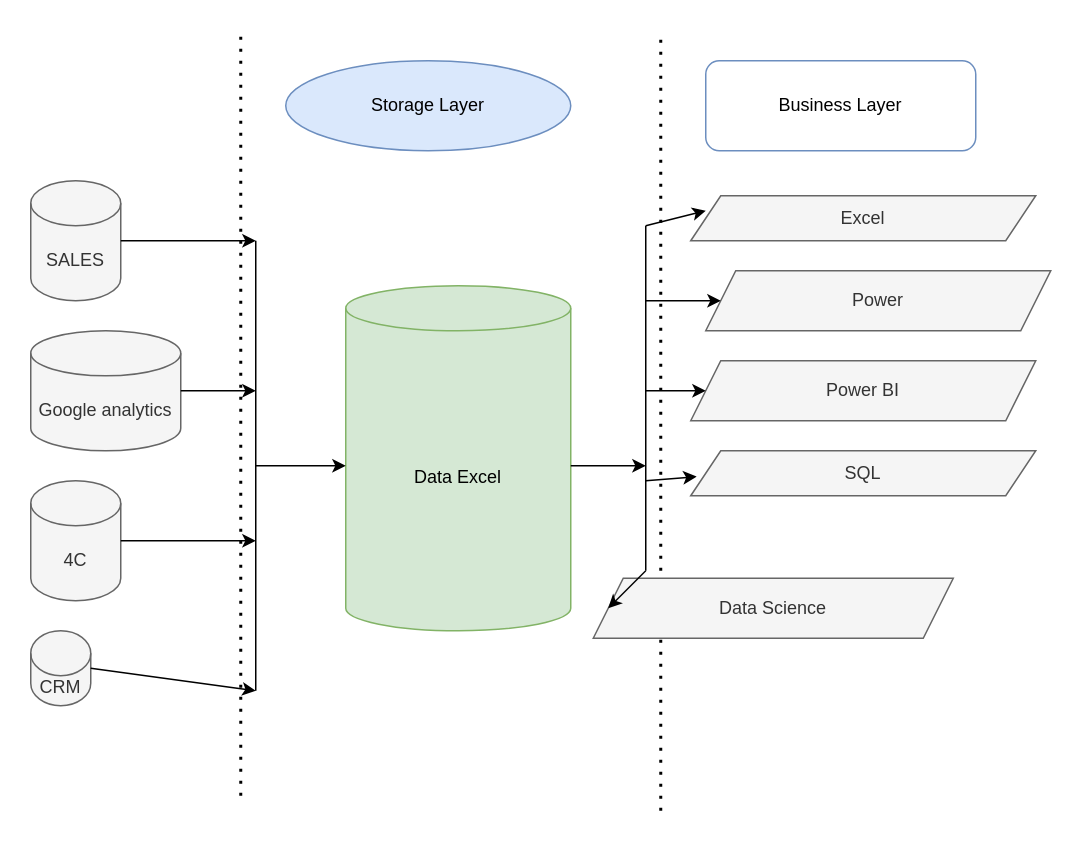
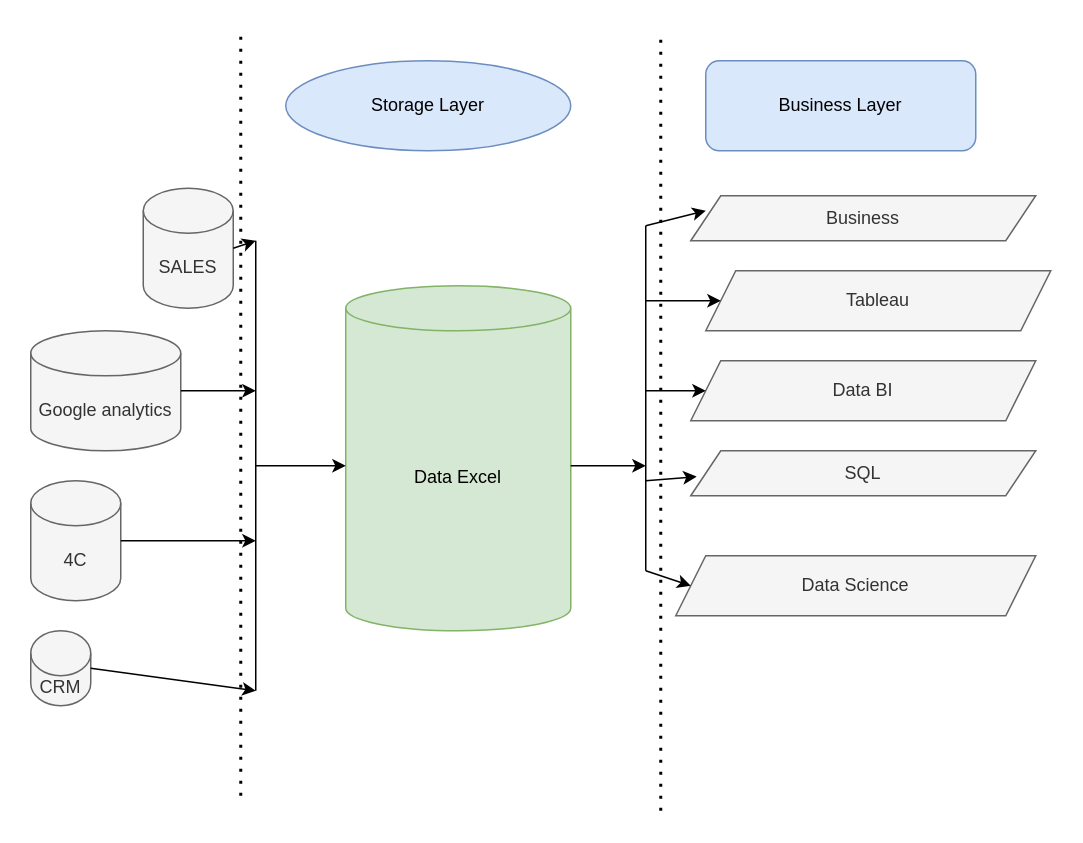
  <mxCell id="0" />
  <mxCell id="1" parent="0" />
  <mxCell id="2" value="Storage Layer" style="ellipse;whiteSpace=wrap;html=1;fillColor=#dae8fc;strokeColor=#6c8ebf;" vertex="1" parent="1"><mxGeometry x="190" y="40" width="190" height="60" as="geometry" /></mxCell>
- <mxCell id="3" value="Business Layer" style="rounded=1;whiteSpace=wrap;html=1;fillColor=#ffffff;strokeColor=#6c8ebf;" vertex="1" parent="1"><mxGeometry x="470" y="40" width="180" height="60" as="geometry" /></mxCell>
+ <mxCell id="3" value="Business Layer" style="rounded=1;whiteSpace=wrap;html=1;fillColor=#dae8fc;strokeColor=#6c8ebf;" vertex="1" parent="1"><mxGeometry x="470" y="40" width="180" height="60" as="geometry" /></mxCell>
  <mxCell id="4" value="" style="endArrow=none;dashed=1;html=1;dashPattern=1 3;strokeWidth=2;rounded=0;" edge="1" parent="1"><mxGeometry width="50" height="50" relative="1" as="geometry"><mxPoint x="160" y="530" as="sourcePoint" /><mxPoint x="160" as="targetPoint" y="20" /></mxGeometry></mxCell>
  <mxCell id="5" value="" style="endArrow=none;dashed=1;html=1;dashPattern=1 3;strokeWidth=2;rounded=0;" edge="1" parent="1"><mxGeometry width="50" height="50" relative="1" as="geometry"><mxPoint x="440" y="540" as="sourcePoint" /><mxPoint x="440" as="targetPoint" y="20" /></mxGeometry></mxCell>
  <mxCell id="6" value="Data Excel" style="shape=cylinder3;whiteSpace=wrap;html=1;boundedLbl=1;backgroundOutline=1;size=15;fillColor=#d5e8d4;strokeColor=#82b366;" vertex="1" parent="1"><mxGeometry x="230" y="190" width="150" height="230" as="geometry" /></mxCell>
- <mxCell id="7" value="SALES" style="shape=cylinder3;whiteSpace=wrap;html=1;boundedLbl=1;backgroundOutline=1;size=15;fillColor=#f5f5f5;fontColor=#333333;strokeColor=#666666;" vertex="1" parent="1"><mxGeometry x="20" y="120" width="60" height="80" as="geometry" /></mxCell>
+ <mxCell id="7" value="SALES" style="shape=cylinder3;whiteSpace=wrap;html=1;boundedLbl=1;backgroundOutline=1;size=15;fillColor=#f5f5f5;fontColor=#333333;strokeColor=#666666;" vertex="1" parent="1"><mxGeometry x="95" y="125" width="60" height="80" as="geometry" /></mxCell>
  <mxCell id="8" value="Google analytics" style="shape=cylinder3;whiteSpace=wrap;html=1;boundedLbl=1;backgroundOutline=1;size=15;fillColor=#f5f5f5;fontColor=#333333;strokeColor=#666666;" vertex="1" parent="1"><mxGeometry x="20" y="220" width="100" height="80" as="geometry" /></mxCell>
  <mxCell id="9" value="4C" style="shape=cylinder3;whiteSpace=wrap;html=1;boundedLbl=1;backgroundOutline=1;size=15;fillColor=#f5f5f5;fontColor=#333333;strokeColor=#666666;" vertex="1" parent="1"><mxGeometry x="20" y="320" width="60" height="80" as="geometry" /></mxCell>
  <mxCell id="10" value="CRM" style="shape=cylinder3;whiteSpace=wrap;html=1;boundedLbl=1;backgroundOutline=1;size=15;fillColor=#f5f5f5;fontColor=#333333;strokeColor=#666666;" vertex="1" parent="1"><mxGeometry x="20" y="420" width="40" height="50" as="geometry" /></mxCell>
- <mxCell id="11" value="Excel" style="shape=parallelogram;perimeter=parallelogramPerimeter;whiteSpace=wrap;html=1;fixedSize=1;fillColor=#f5f5f5;fontColor=#333333;strokeColor=#666666;" vertex="1" parent="1"><mxGeometry x="460" y="130" width="230" height="30" as="geometry" /></mxCell>
- <mxCell id="12" value="Power" style="shape=parallelogram;perimeter=parallelogramPerimeter;whiteSpace=wrap;html=1;fixedSize=1;fillColor=#f5f5f5;fontColor=#333333;strokeColor=#666666;" vertex="1" parent="1"><mxGeometry x="470" y="180" width="230" height="40" as="geometry" /></mxCell>
- <mxCell id="13" value="Power BI" style="shape=parallelogram;perimeter=parallelogramPerimeter;whiteSpace=wrap;html=1;fixedSize=1;fillColor=#f5f5f5;fontColor=#333333;strokeColor=#666666;" vertex="1" parent="1"><mxGeometry x="460" y="240" width="230" height="40" as="geometry" /></mxCell>
+ <mxCell id="11" value="Business" style="shape=parallelogram;perimeter=parallelogramPerimeter;whiteSpace=wrap;html=1;fixedSize=1;fillColor=#f5f5f5;fontColor=#333333;strokeColor=#666666;" vertex="1" parent="1"><mxGeometry x="460" y="130" width="230" height="30" as="geometry" /></mxCell>
+ <mxCell id="12" value="Tableau" style="shape=parallelogram;perimeter=parallelogramPerimeter;whiteSpace=wrap;html=1;fixedSize=1;fillColor=#f5f5f5;fontColor=#333333;strokeColor=#666666;" vertex="1" parent="1"><mxGeometry x="470" y="180" width="230" height="40" as="geometry" /></mxCell>
+ <mxCell id="13" value="Data BI" style="shape=parallelogram;perimeter=parallelogramPerimeter;whiteSpace=wrap;html=1;fixedSize=1;fillColor=#f5f5f5;fontColor=#333333;strokeColor=#666666;" vertex="1" parent="1"><mxGeometry x="460" y="240" width="230" height="40" as="geometry" /></mxCell>
  <mxCell id="14" value="SQL" style="shape=parallelogram;perimeter=parallelogramPerimeter;whiteSpace=wrap;html=1;fixedSize=1;fillColor=#f5f5f5;fontColor=#333333;strokeColor=#666666;" vertex="1" parent="1"><mxGeometry x="460" y="300" width="230" height="30" as="geometry" /></mxCell>
- <mxCell id="15" value="Data Science" style="shape=parallelogram;perimeter=parallelogramPerimeter;whiteSpace=wrap;html=1;fixedSize=1;fillColor=#f5f5f5;fontColor=#333333;strokeColor=#666666;" vertex="1" parent="1"><mxGeometry x="395" y="385" width="240" height="40" as="geometry" /></mxCell>
+ <mxCell id="15" value="Data Science" style="shape=parallelogram;perimeter=parallelogramPerimeter;whiteSpace=wrap;html=1;fixedSize=1;fillColor=#f5f5f5;fontColor=#333333;strokeColor=#666666;" vertex="1" parent="1"><mxGeometry x="450" y="370" width="240" height="40" as="geometry" /></mxCell>
  <mxCell id="16" value="" style="endArrow=classic;html=1;rounded=0;" edge="1" parent="1"><mxGeometry width="50" height="50" relative="1" as="geometry"><mxPoint x="170" y="310" as="sourcePoint" /><mxPoint x="230" y="310" as="targetPoint" /><Array as="points"><mxPoint x="200" y="310" /></Array></mxGeometry></mxCell>
  <mxCell id="17" value="" style="endArrow=none;html=1;rounded=0;" edge="1" parent="1"><mxGeometry width="50" height="50" relative="1" as="geometry"><mxPoint x="170" y="460" as="sourcePoint" /><mxPoint x="170" y="160" as="targetPoint" /><Array as="points"><mxPoint x="170" y="270" /></Array></mxGeometry></mxCell>
  <mxCell id="18" value="" style="endArrow=classic;html=1;rounded=0;exitX=1;exitY=0.5;exitDx=0;exitDy=0;exitPerimeter=0;" edge="1" parent="1" source="10"><mxGeometry width="50" height="50" relative="1" as="geometry"><mxPoint x="270" y="290" as="sourcePoint" /><mxPoint x="170" y="460" as="targetPoint" /></mxGeometry></mxCell>
  <mxCell id="19" value="" style="endArrow=classic;html=1;rounded=0;exitX=1;exitY=0.5;exitDx=0;exitDy=0;exitPerimeter=0;" edge="1" parent="1" source="7"><mxGeometry width="50" height="50" relative="1" as="geometry"><mxPoint x="80" y="210" as="sourcePoint" /><mxPoint x="170" y="160" as="targetPoint" /></mxGeometry></mxCell>
  <mxCell id="20" value="" style="endArrow=classic;html=1;rounded=0;exitX=1;exitY=0.5;exitDx=0;exitDy=0;exitPerimeter=0;" edge="1" parent="1" source="8"><mxGeometry width="50" height="50" relative="1" as="geometry"><mxPoint x="80" y="280" as="sourcePoint" /><mxPoint x="170" y="260" as="targetPoint" /></mxGeometry></mxCell>
  <mxCell id="21" value="" style="endArrow=classic;html=1;rounded=0;exitX=1;exitY=0.5;exitDx=0;exitDy=0;exitPerimeter=0;" edge="1" parent="1" source="9"><mxGeometry width="50" height="50" relative="1" as="geometry"><mxPoint x="270" y="290" as="sourcePoint" /><mxPoint x="170" y="360" as="targetPoint" /></mxGeometry></mxCell>
  <mxCell id="22" value="" style="endArrow=none;html=1;rounded=0;" edge="1" parent="1"><mxGeometry width="50" height="50" relative="1" as="geometry"><mxPoint x="430" y="380" as="sourcePoint" /><mxPoint x="430" y="150" as="targetPoint" /></mxGeometry></mxCell>
  <mxCell id="23" value="" style="endArrow=classic;html=1;rounded=0;" edge="1" parent="1"><mxGeometry width="50" height="50" relative="1" as="geometry"><mxPoint x="380" y="310" as="sourcePoint" /><mxPoint x="430" y="310" as="targetPoint" /></mxGeometry></mxCell>
  <mxCell id="24" value="" style="endArrow=classic;html=1;rounded=0;" edge="1" parent="1"><mxGeometry width="50" height="50" relative="1" as="geometry"><mxPoint x="430" y="150" as="sourcePoint" /><mxPoint x="470" y="140" as="targetPoint" /><Array as="points"><mxPoint x="470" y="140" /></Array></mxGeometry></mxCell>
  <mxCell id="25" value="" style="endArrow=classic;html=1;rounded=0;entryX=0.017;entryY=0.575;entryDx=0;entryDy=0;entryPerimeter=0;" edge="1" parent="1" target="14"><mxGeometry width="50" height="50" relative="1" as="geometry"><mxPoint x="430" y="320" as="sourcePoint" /><mxPoint x="320" y="240" as="targetPoint" /></mxGeometry></mxCell>
  <mxCell id="26" value="" style="endArrow=classic;html=1;rounded=0;entryX=0;entryY=0.5;entryDx=0;entryDy=0;" edge="1" parent="1" target="13"><mxGeometry width="50" height="50" relative="1" as="geometry"><mxPoint x="430" y="260" as="sourcePoint" /><mxPoint x="480" y="230" as="targetPoint" /></mxGeometry></mxCell>
  <mxCell id="27" value="" style="endArrow=classic;html=1;rounded=0;" edge="1" parent="1" target="12"><mxGeometry width="50" height="50" relative="1" as="geometry"><mxPoint x="430" y="200" as="sourcePoint" /><mxPoint x="320" y="240" as="targetPoint" /><Array as="points" /></mxGeometry></mxCell>
  <mxCell id="28" value="" style="endArrow=classic;html=1;rounded=0;" edge="1" parent="1"><mxGeometry width="50" height="50" relative="1" as="geometry"><mxPoint x="320" y="240" as="sourcePoint" /><mxPoint x="320" y="240" as="targetPoint" /></mxGeometry></mxCell>
  <mxCell id="29" value="" style="endArrow=classic;html=1;rounded=0;entryX=0;entryY=0.5;entryDx=0;entryDy=0;" edge="1" parent="1" target="15"><mxGeometry width="50" height="50" relative="1" as="geometry"><mxPoint x="430" y="380" as="sourcePoint" /><mxPoint x="320" y="240" as="targetPoint" /></mxGeometry></mxCell>
